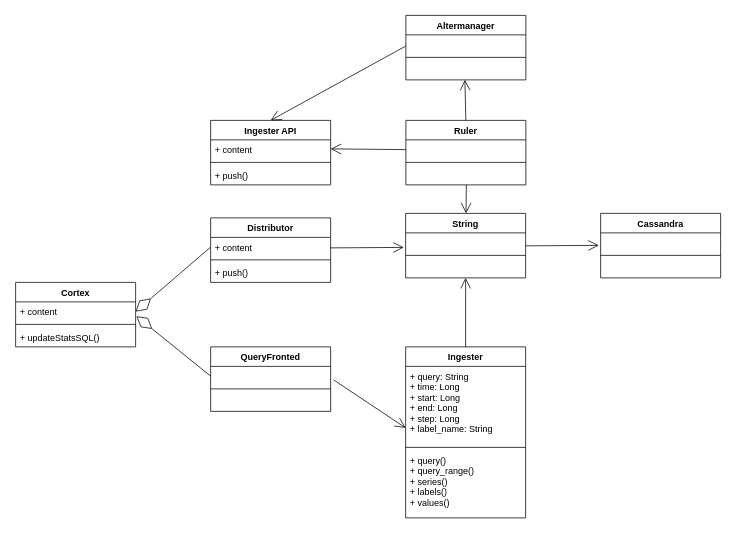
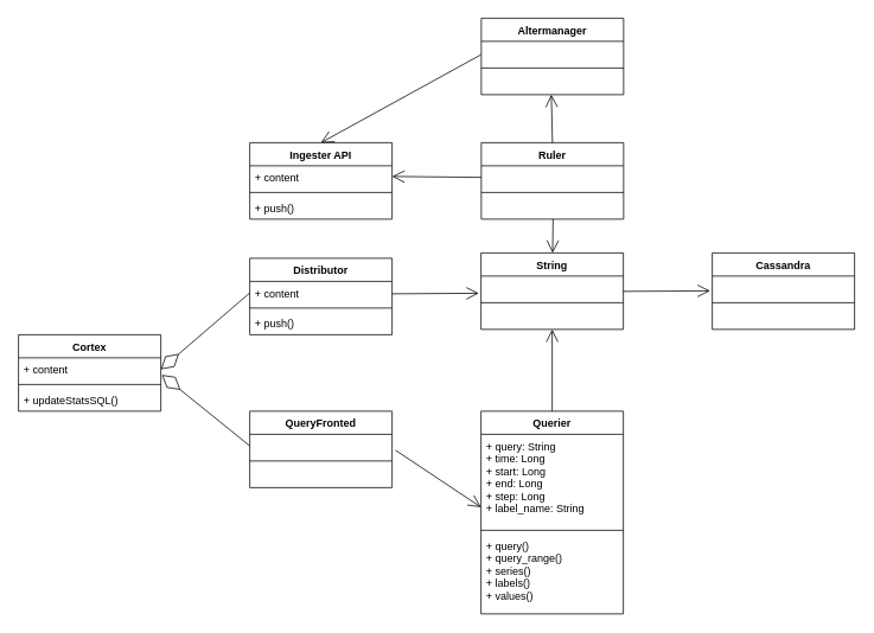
  <mxCell id="0" />
  <mxCell id="1" parent="0" />
  <mxCell id="2" value="Cortex" style="swimlane;fontStyle=1;align=center;verticalAlign=top;childLayout=stackLayout;horizontal=1;startSize=26;horizontalStack=0;resizeParent=1;resizeParentMax=0;resizeLast=0;collapsible=1;marginBottom=0;" parent="1" vertex="1"><mxGeometry x="20" y="376" width="160" height="86" as="geometry" /></mxCell>
  <mxCell id="3" value="+ content" style="text;strokeColor=none;fillColor=none;align=left;verticalAlign=top;spacingLeft=4;spacingRight=4;overflow=hidden;rotatable=0;points=[[0,0.5],[1,0.5]];portConstraint=eastwest;" parent="2" vertex="1"><mxGeometry y="26" width="160" height="26" as="geometry" /></mxCell>
  <mxCell id="4" value="" style="line;strokeWidth=1;fillColor=none;align=left;verticalAlign=middle;spacingTop=-1;spacingLeft=3;spacingRight=3;rotatable=0;labelPosition=right;points=[];portConstraint=eastwest;" parent="2" vertex="1"><mxGeometry y="52" width="160" height="8" as="geometry" /></mxCell>
  <mxCell id="5" value="+ updateStatsSQL()" style="text;strokeColor=none;fillColor=none;align=left;verticalAlign=top;spacingLeft=4;spacingRight=4;overflow=hidden;rotatable=0;points=[[0,0.5],[1,0.5]];portConstraint=eastwest;" parent="2" vertex="1"><mxGeometry y="60" width="160" height="26" as="geometry" /></mxCell>
  <mxCell id="6" value="Distributor" style="swimlane;fontStyle=1;align=center;verticalAlign=top;childLayout=stackLayout;horizontal=1;startSize=26;horizontalStack=0;resizeParent=1;resizeParentMax=0;resizeLast=0;collapsible=1;marginBottom=0;" parent="1" vertex="1"><mxGeometry x="280" y="290" width="160" height="86" as="geometry" /></mxCell>
  <mxCell id="7" value="+ content" style="text;strokeColor=none;fillColor=none;align=left;verticalAlign=top;spacingLeft=4;spacingRight=4;overflow=hidden;rotatable=0;points=[[0,0.5],[1,0.5]];portConstraint=eastwest;" parent="6" vertex="1"><mxGeometry y="26" width="160" height="26" as="geometry" /></mxCell>
  <mxCell id="8" value="" style="line;strokeWidth=1;fillColor=none;align=left;verticalAlign=middle;spacingTop=-1;spacingLeft=3;spacingRight=3;rotatable=0;labelPosition=right;points=[];portConstraint=eastwest;" parent="6" vertex="1"><mxGeometry y="52" width="160" height="8" as="geometry" /></mxCell>
  <mxCell id="9" value="+ push()" style="text;strokeColor=none;fillColor=none;align=left;verticalAlign=top;spacingLeft=4;spacingRight=4;overflow=hidden;rotatable=0;points=[[0,0.5],[1,0.5]];portConstraint=eastwest;" parent="6" vertex="1"><mxGeometry y="60" width="160" height="26" as="geometry" /></mxCell>
- <mxCell id="10" value="Ingester" style="swimlane;fontStyle=1;align=center;verticalAlign=top;childLayout=stackLayout;horizontal=1;startSize=26;horizontalStack=0;resizeParent=1;resizeParentMax=0;resizeLast=0;collapsible=1;marginBottom=0;" parent="1" vertex="1"><mxGeometry x="540" y="462" width="160" height="228" as="geometry" /></mxCell>
+ <mxCell id="10" value="Querier" style="swimlane;fontStyle=1;align=center;verticalAlign=top;childLayout=stackLayout;horizontal=1;startSize=26;horizontalStack=0;resizeParent=1;resizeParentMax=0;resizeLast=0;collapsible=1;marginBottom=0;" parent="1" vertex="1"><mxGeometry x="540" y="462" width="160" height="228" as="geometry" /></mxCell>
  <mxCell id="11" value="+ query: String&#10;+ time: Long&#10;+ start: Long&#10;+ end: Long&#10;+ step: Long&#10;+ label_name: String" style="text;strokeColor=none;fillColor=none;align=left;verticalAlign=top;spacingLeft=4;spacingRight=4;overflow=hidden;rotatable=0;points=[[0,0.5],[1,0.5]];portConstraint=eastwest;" parent="10" vertex="1"><mxGeometry y="26" width="160" height="104" as="geometry" /></mxCell>
  <mxCell id="12" value="" style="endArrow=open;endFill=1;endSize=12;html=1;exitX=1.024;exitY=0.69;exitDx=0;exitDy=0;exitPerimeter=0;" parent="10" source="16" edge="1"><mxGeometry width="160" relative="1" as="geometry"><mxPoint x="-160" y="108" as="sourcePoint" /><mxPoint y="108" as="targetPoint" /></mxGeometry></mxCell>
  <mxCell id="13" value="" style="line;strokeWidth=1;fillColor=none;align=left;verticalAlign=middle;spacingTop=-1;spacingLeft=3;spacingRight=3;rotatable=0;labelPosition=right;points=[];portConstraint=eastwest;" parent="10" vertex="1"><mxGeometry y="130" width="160" height="8" as="geometry" /></mxCell>
  <mxCell id="14" value="+ query()&#10;+ query_range()&#10;+ series()&#10;+ labels()&#10;+ values()&#10;" style="text;strokeColor=none;fillColor=none;align=left;verticalAlign=top;spacingLeft=4;spacingRight=4;overflow=hidden;rotatable=0;points=[[0,0.5],[1,0.5]];portConstraint=eastwest;" parent="10" vertex="1"><mxGeometry y="138" width="160" height="90" as="geometry" /></mxCell>
  <mxCell id="15" value="QueryFronted" style="swimlane;fontStyle=1;align=center;verticalAlign=top;childLayout=stackLayout;horizontal=1;startSize=26;horizontalStack=0;resizeParent=1;resizeParentMax=0;resizeLast=0;collapsible=1;marginBottom=0;" parent="1" vertex="1"><mxGeometry x="280" y="462" width="160" height="86" as="geometry" /></mxCell>
  <mxCell id="16" value=" " style="text;strokeColor=none;fillColor=none;align=left;verticalAlign=top;spacingLeft=4;spacingRight=4;overflow=hidden;rotatable=0;points=[[0,0.5],[1,0.5]];portConstraint=eastwest;" parent="15" vertex="1"><mxGeometry y="26" width="160" height="26" as="geometry" /></mxCell>
  <mxCell id="17" value="" style="line;strokeWidth=1;fillColor=none;align=left;verticalAlign=middle;spacingTop=-1;spacingLeft=3;spacingRight=3;rotatable=0;labelPosition=right;points=[];portConstraint=eastwest;" parent="15" vertex="1"><mxGeometry y="52" width="160" height="8" as="geometry" /></mxCell>
  <mxCell id="18" value=" " style="text;strokeColor=none;fillColor=none;align=left;verticalAlign=top;spacingLeft=4;spacingRight=4;overflow=hidden;rotatable=0;points=[[0,0.5],[1,0.5]];portConstraint=eastwest;" parent="15" vertex="1"><mxGeometry y="60" width="160" height="26" as="geometry" /></mxCell>
  <mxCell id="19" value="String" style="swimlane;fontStyle=1;align=center;verticalAlign=top;childLayout=stackLayout;horizontal=1;startSize=26;horizontalStack=0;resizeParent=1;resizeParentMax=0;resizeLast=0;collapsible=1;marginBottom=0;" parent="1" vertex="1"><mxGeometry x="540" y="284" width="160" height="86" as="geometry" /></mxCell>
  <mxCell id="20" value=" " style="text;strokeColor=none;fillColor=none;align=left;verticalAlign=top;spacingLeft=4;spacingRight=4;overflow=hidden;rotatable=0;points=[[0,0.5],[1,0.5]];portConstraint=eastwest;" parent="19" vertex="1"><mxGeometry y="26" width="160" height="26" as="geometry" /></mxCell>
  <mxCell id="21" value="" style="line;strokeWidth=1;fillColor=none;align=left;verticalAlign=middle;spacingTop=-1;spacingLeft=3;spacingRight=3;rotatable=0;labelPosition=right;points=[];portConstraint=eastwest;" parent="19" vertex="1"><mxGeometry y="52" width="160" height="8" as="geometry" /></mxCell>
  <mxCell id="22" value=" " style="text;strokeColor=none;fillColor=none;align=left;verticalAlign=top;spacingLeft=4;spacingRight=4;overflow=hidden;rotatable=0;points=[[0,0.5],[1,0.5]];portConstraint=eastwest;" parent="19" vertex="1"><mxGeometry y="60" width="160" height="26" as="geometry" /></mxCell>
  <mxCell id="23" value="" style="endArrow=diamondThin;endFill=0;endSize=24;html=1;exitX=0;exitY=0.5;exitDx=0;exitDy=0;entryX=1;entryY=0.5;entryDx=0;entryDy=0;" parent="1" source="7" target="3" edge="1"><mxGeometry width="160" relative="1" as="geometry"><mxPoint x="190" y="418.66" as="sourcePoint" /><mxPoint x="350" y="418.66" as="targetPoint" /></mxGeometry></mxCell>
  <mxCell id="24" value="" style="endArrow=diamondThin;endFill=0;endSize=24;html=1;exitX=0;exitY=0.5;exitDx=0;exitDy=0;entryX=1.007;entryY=0.735;entryDx=0;entryDy=0;entryPerimeter=0;" parent="1" source="16" target="3" edge="1"><mxGeometry width="160" relative="1" as="geometry"><mxPoint x="280" y="360" as="sourcePoint" /><mxPoint x="180" y="446" as="targetPoint" /></mxGeometry></mxCell>
  <mxCell id="25" value="Ingester API" style="swimlane;fontStyle=1;align=center;verticalAlign=top;childLayout=stackLayout;horizontal=1;startSize=26;horizontalStack=0;resizeParent=1;resizeParentMax=0;resizeLast=0;collapsible=1;marginBottom=0;" parent="1" vertex="1"><mxGeometry x="280" y="160" width="160" height="86" as="geometry" /></mxCell>
  <mxCell id="26" value="+ content" style="text;strokeColor=none;fillColor=none;align=left;verticalAlign=top;spacingLeft=4;spacingRight=4;overflow=hidden;rotatable=0;points=[[0,0.5],[1,0.5]];portConstraint=eastwest;" parent="25" vertex="1"><mxGeometry y="26" width="160" height="26" as="geometry" /></mxCell>
  <mxCell id="27" value="" style="line;strokeWidth=1;fillColor=none;align=left;verticalAlign=middle;spacingTop=-1;spacingLeft=3;spacingRight=3;rotatable=0;labelPosition=right;points=[];portConstraint=eastwest;" parent="25" vertex="1"><mxGeometry y="52" width="160" height="8" as="geometry" /></mxCell>
  <mxCell id="28" value="+ push()" style="text;strokeColor=none;fillColor=none;align=left;verticalAlign=top;spacingLeft=4;spacingRight=4;overflow=hidden;rotatable=0;points=[[0,0.5],[1,0.5]];portConstraint=eastwest;" parent="25" vertex="1"><mxGeometry y="60" width="160" height="26" as="geometry" /></mxCell>
  <mxCell id="29" value="" style="endArrow=open;endFill=1;endSize=12;html=1;exitX=1.024;exitY=0.69;exitDx=0;exitDy=0;exitPerimeter=0;entryX=-0.015;entryY=0.745;entryDx=0;entryDy=0;entryPerimeter=0;" parent="1" target="20" edge="1"><mxGeometry width="160" relative="1" as="geometry"><mxPoint x="440" y="330" as="sourcePoint" /><mxPoint x="536.16" y="394.06" as="targetPoint" /></mxGeometry></mxCell>
  <mxCell id="30" value="" style="endArrow=open;endFill=1;endSize=12;html=1;exitX=0;exitY=0.5;exitDx=0;exitDy=0;entryX=0.998;entryY=0.846;entryDx=0;entryDy=0;entryPerimeter=0;" parent="1" source="32" edge="1"><mxGeometry width="160" relative="1" as="geometry"><mxPoint x="440.32" y="193.29" as="sourcePoint" /><mxPoint x="440" y="197.996" as="targetPoint" /></mxGeometry></mxCell>
  <mxCell id="31" value="Ruler" style="swimlane;fontStyle=1;align=center;verticalAlign=top;childLayout=stackLayout;horizontal=1;startSize=26;horizontalStack=0;resizeParent=1;resizeParentMax=0;resizeLast=0;collapsible=1;marginBottom=0;" parent="1" vertex="1"><mxGeometry x="540.32" y="160" width="160" height="86" as="geometry" /></mxCell>
  <mxCell id="32" value=" " style="text;strokeColor=none;fillColor=none;align=left;verticalAlign=top;spacingLeft=4;spacingRight=4;overflow=hidden;rotatable=0;points=[[0,0.5],[1,0.5]];portConstraint=eastwest;" parent="31" vertex="1"><mxGeometry y="26" width="160" height="26" as="geometry" /></mxCell>
  <mxCell id="33" value="" style="endArrow=open;endFill=1;endSize=12;html=1;exitX=0.5;exitY=0;exitDx=0;exitDy=0;" parent="31" target="19" edge="1"><mxGeometry width="160" relative="1" as="geometry"><mxPoint x="80.64" y="86" as="sourcePoint" /><mxPoint x="79.36" y="31.896" as="targetPoint" /></mxGeometry></mxCell>
  <mxCell id="34" value="" style="line;strokeWidth=1;fillColor=none;align=left;verticalAlign=middle;spacingTop=-1;spacingLeft=3;spacingRight=3;rotatable=0;labelPosition=right;points=[];portConstraint=eastwest;" parent="31" vertex="1"><mxGeometry y="52" width="160" height="8" as="geometry" /></mxCell>
  <mxCell id="35" value=" " style="text;strokeColor=none;fillColor=none;align=left;verticalAlign=top;spacingLeft=4;spacingRight=4;overflow=hidden;rotatable=0;points=[[0,0.5],[1,0.5]];portConstraint=eastwest;" parent="31" vertex="1"><mxGeometry y="60" width="160" height="26" as="geometry" /></mxCell>
  <mxCell id="36" value="Altermanager" style="swimlane;fontStyle=1;align=center;verticalAlign=top;childLayout=stackLayout;horizontal=1;startSize=26;horizontalStack=0;resizeParent=1;resizeParentMax=0;resizeLast=0;collapsible=1;marginBottom=0;" parent="1" vertex="1"><mxGeometry x="540.32" y="20" width="160" height="86" as="geometry" /></mxCell>
  <mxCell id="37" value=" " style="text;strokeColor=none;fillColor=none;align=left;verticalAlign=top;spacingLeft=4;spacingRight=4;overflow=hidden;rotatable=0;points=[[0,0.5],[1,0.5]];portConstraint=eastwest;" parent="36" vertex="1"><mxGeometry y="26" width="160" height="26" as="geometry" /></mxCell>
  <mxCell id="38" value="" style="line;strokeWidth=1;fillColor=none;align=left;verticalAlign=middle;spacingTop=-1;spacingLeft=3;spacingRight=3;rotatable=0;labelPosition=right;points=[];portConstraint=eastwest;" parent="36" vertex="1"><mxGeometry y="52" width="160" height="8" as="geometry" /></mxCell>
  <mxCell id="39" value=" " style="text;strokeColor=none;fillColor=none;align=left;verticalAlign=top;spacingLeft=4;spacingRight=4;overflow=hidden;rotatable=0;points=[[0,0.5],[1,0.5]];portConstraint=eastwest;" parent="36" vertex="1"><mxGeometry y="60" width="160" height="26" as="geometry" /></mxCell>
  <mxCell id="40" value="" style="endArrow=open;endFill=1;endSize=12;html=1;exitX=0.5;exitY=0;exitDx=0;exitDy=0;entryX=0.492;entryY=0.996;entryDx=0;entryDy=0;entryPerimeter=0;" parent="1" source="31" target="39" edge="1"><mxGeometry width="160" relative="1" as="geometry"><mxPoint x="620.32" y="151" as="sourcePoint" /><mxPoint x="520" y="149.996" as="targetPoint" /></mxGeometry></mxCell>
  <mxCell id="41" value="" style="endArrow=open;endFill=1;endSize=12;html=1;exitX=0;exitY=0.5;exitDx=0;exitDy=0;entryX=0.5;entryY=0;entryDx=0;entryDy=0;" parent="1" target="25" edge="1"><mxGeometry width="160" relative="1" as="geometry"><mxPoint x="540" y="61" as="sourcePoint" /><mxPoint x="439.68" y="59.996" as="targetPoint" /></mxGeometry></mxCell>
  <mxCell id="42" value="" style="endArrow=open;endFill=1;endSize=12;html=1;exitX=0.5;exitY=0;exitDx=0;exitDy=0;" parent="1" source="10" target="22" edge="1"><mxGeometry width="160" relative="1" as="geometry"><mxPoint x="610" y="462.63" as="sourcePoint" /><mxPoint x="707.6" y="462" as="targetPoint" /></mxGeometry></mxCell>
  <mxCell id="43" value="Cassandra" style="swimlane;fontStyle=1;align=center;verticalAlign=top;childLayout=stackLayout;horizontal=1;startSize=26;horizontalStack=0;resizeParent=1;resizeParentMax=0;resizeLast=0;collapsible=1;marginBottom=0;" parent="1" vertex="1"><mxGeometry x="800" y="284" width="160" height="86" as="geometry" /></mxCell>
  <mxCell id="44" value=" " style="text;strokeColor=none;fillColor=none;align=left;verticalAlign=top;spacingLeft=4;spacingRight=4;overflow=hidden;rotatable=0;points=[[0,0.5],[1,0.5]];portConstraint=eastwest;" parent="43" vertex="1"><mxGeometry y="26" width="160" height="26" as="geometry" /></mxCell>
  <mxCell id="45" value="" style="line;strokeWidth=1;fillColor=none;align=left;verticalAlign=middle;spacingTop=-1;spacingLeft=3;spacingRight=3;rotatable=0;labelPosition=right;points=[];portConstraint=eastwest;" parent="43" vertex="1"><mxGeometry y="52" width="160" height="8" as="geometry" /></mxCell>
  <mxCell id="46" value=" " style="text;strokeColor=none;fillColor=none;align=left;verticalAlign=top;spacingLeft=4;spacingRight=4;overflow=hidden;rotatable=0;points=[[0,0.5],[1,0.5]];portConstraint=eastwest;" parent="43" vertex="1"><mxGeometry y="60" width="160" height="26" as="geometry" /></mxCell>
  <mxCell id="47" value="" style="endArrow=open;endFill=1;endSize=12;html=1;exitX=1.024;exitY=0.69;exitDx=0;exitDy=0;exitPerimeter=0;entryX=-0.015;entryY=0.745;entryDx=0;entryDy=0;entryPerimeter=0;" parent="1" edge="1"><mxGeometry width="160" relative="1" as="geometry"><mxPoint x="700" y="327.29" as="sourcePoint" /><mxPoint x="797.6" y="326.66" as="targetPoint" /></mxGeometry></mxCell>
